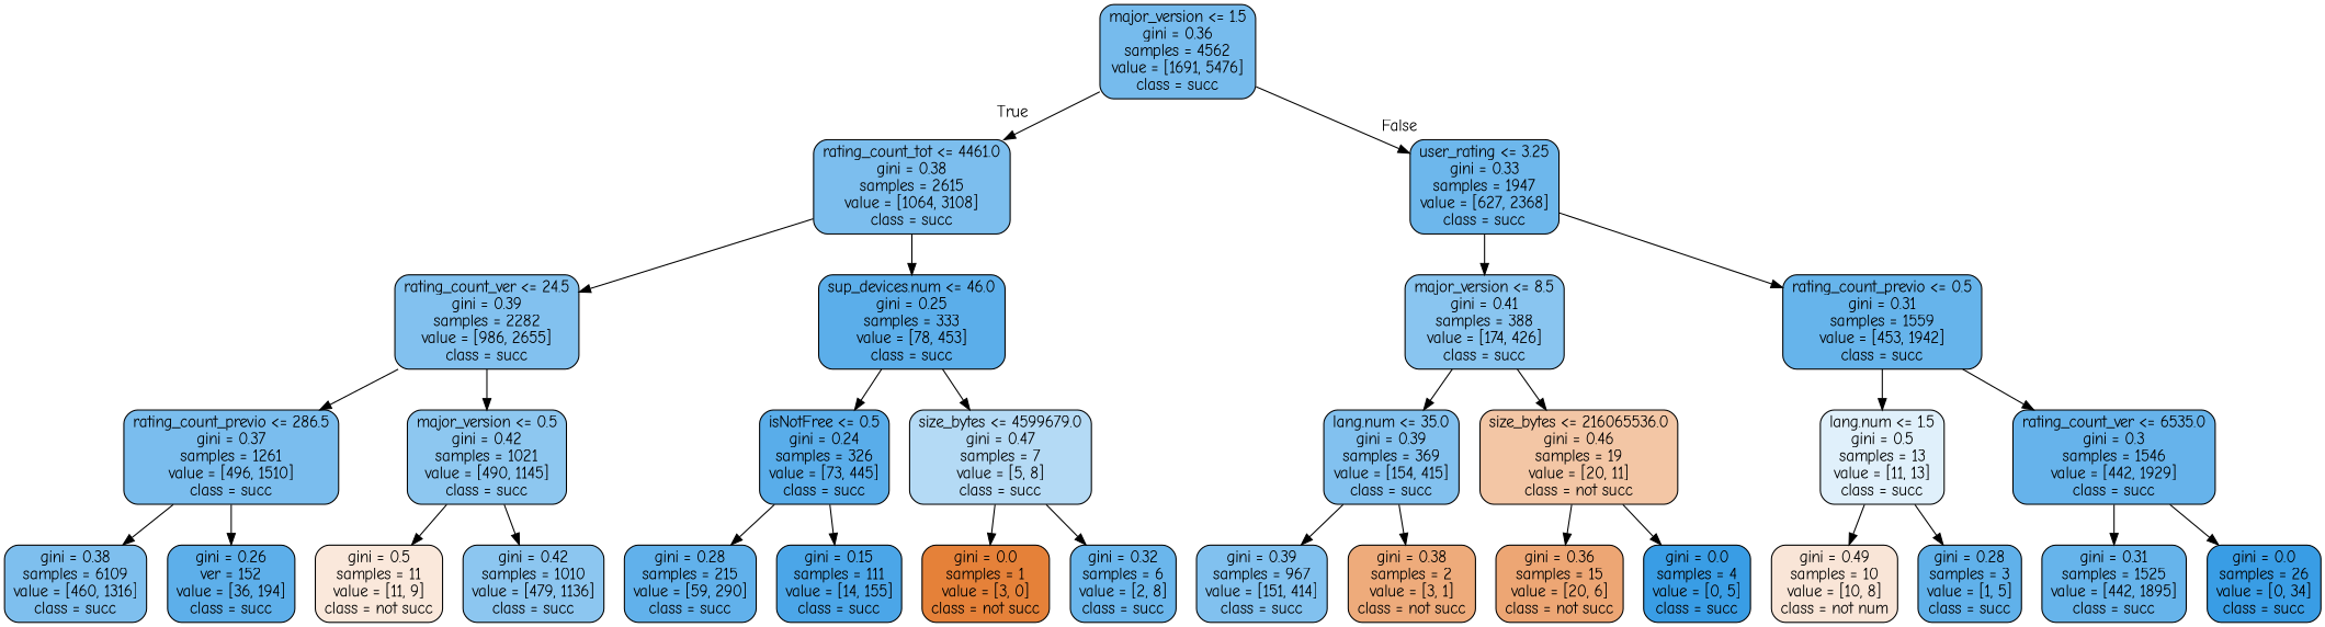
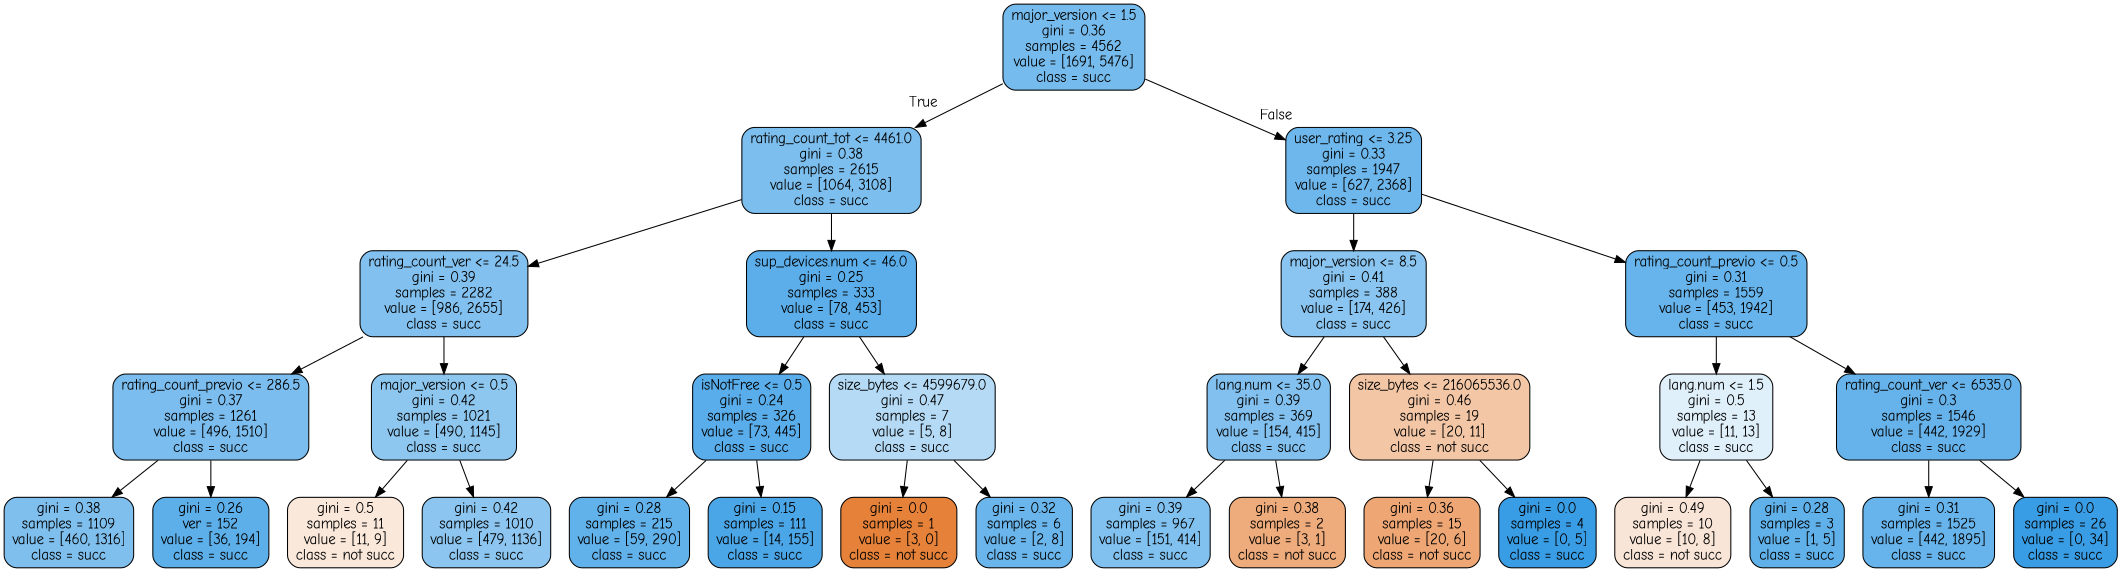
  digraph {
    fontname="Comic Neue"
    node [color=black fillcolor="#399de5a0" fontname="Comic Neue" shape=box style="filled, rounded"]
    edge [fontname="Comic Neue"]
    n1 [fillcolor="#399de5b0" label="major_version <= 1.5\ngini = 0.36\nsamples = 4562\nvalue = [1691, 5476]\nclass = succ"]
    n2 [fillcolor="#399de5a8" label="rating_count_tot <= 4461.0\ngini = 0.38\nsamples = 2615\nvalue = [1064, 3108]\nclass = succ"]
    n3 [fillcolor="#399de5bb" label="user_rating <= 3.25\ngini = 0.33\nsamples = 1947\nvalue = [627, 2368]\nclass = succ"]
    n4 [label="rating_count_ver <= 24.5\ngini = 0.39\nsamples = 2282\nvalue = [986, 2655]\nclass = succ"]
    n5 [fillcolor="#399de5d3" label="sup_devices.num <= 46.0\ngini = 0.25\nsamples = 333\nvalue = [78, 453]\nclass = succ"]
    n6 [fillcolor="#399de597" label="major_version <= 8.5\ngini = 0.41\nsamples = 388\nvalue = [174, 426]\nclass = succ"]
    n7 [fillcolor="#399de5c4" label="rating_count_previo <= 0.5\ngini = 0.31\nsamples = 1559\nvalue = [453, 1942]\nclass = succ"]
    n8 [fillcolor="#399de5ab" label="rating_count_previo <= 286.5\ngini = 0.37\nsamples = 1261\nvalue = [496, 1510]\nclass = succ"]
    n9 [fillcolor="#399de592" label="major_version <= 0.5\ngini = 0.42\nsamples = 1021\nvalue = [490, 1145]\nclass = succ"]
    n10 [fillcolor="#399de5d5" label="isNotFree <= 0.5\ngini = 0.24\nsamples = 326\nvalue = [73, 445]\nclass = succ"]
    n11 [fillcolor="#399de560" label="size_bytes <= 4599679.0\ngini = 0.47\nsamples = 7\nvalue = [5, 8]\nclass = succ"]
-   n12 [fillcolor="#399de5a6" label="gini = 0.38\nsamples = 6109\nvalue = [460, 1316]\nclass = succ"]
+   n12 [fillcolor="#399de5a6" label="gini = 0.38\nsamples = 1109\nvalue = [460, 1316]\nclass = succ"]
    n13 [fillcolor="#399de5d0" label="gini = 0.26\nver = 152\nvalue = [36, 194]\nclass = succ"]
    n14 [fillcolor="#e581392e" label="gini = 0.5\nsamples = 11\nvalue = [11, 9]\nclass = not succ"]
    n15 [fillcolor="#399de593" label="gini = 0.42\nsamples = 1010\nvalue = [479, 1136]\nclass = succ"]
    n16 [fillcolor="#399de5cb" label="gini = 0.28\nsamples = 215\nvalue = [59, 290]\nclass = succ"]
    n17 [fillcolor="#399de5e8" label="gini = 0.15\nsamples = 111\nvalue = [14, 155]\nclass = succ"]
    n18 [fillcolor="#e58139ff" label="gini = 0.0\nsamples = 1\nvalue = [3, 0]\nclass = not succ"]
    n19 [fillcolor="#399de5bf" label="gini = 0.32\nsamples = 6\nvalue = [2, 8]\nclass = succ"]
    n20 [label="lang.num <= 35.0\ngini = 0.39\nsamples = 369\nvalue = [154, 415]\nclass = succ"]
    n21 [fillcolor="#e5813973" label="size_bytes <= 216065536.0\ngini = 0.46\nsamples = 19\nvalue = [20, 11]\nclass = not succ"]
    n22 [fillcolor="#399de527" label="lang.num <= 1.5\ngini = 0.5\nsamples = 13\nvalue = [11, 13]\nclass = succ"]
    n23 [fillcolor="#399de5c5" label="rating_count_ver <= 6535.0\ngini = 0.3\nsamples = 1546\nvalue = [442, 1929]\nclass = succ"]
    n24 [fillcolor="#399de5a2" label="gini = 0.39\nsamples = 967\nvalue = [151, 414]\nclass = succ"]
    n25 [fillcolor="#e58139aa" label="gini = 0.38\nsamples = 2\nvalue = [3, 1]\nclass = not succ"]
    n26 [fillcolor="#e58139b3" label="gini = 0.36\nsamples = 15\nvalue = [20, 6]\nclass = not succ"]
    n27 [fillcolor="#399de5ff" label="gini = 0.0\nsamples = 4\nvalue = [0, 5]\nclass = succ"]
-   n28 [fillcolor="#e5813933" label="gini = 0.49\nsamples = 10\nvalue = [10, 8]\nclass = not num"]
+   n28 [fillcolor="#e5813933" label="gini = 0.49\nsamples = 10\nvalue = [10, 8]\nclass = not succ"]
    n29 [fillcolor="#399de5cc" label="gini = 0.28\nsamples = 3\nvalue = [1, 5]\nclass = succ"]
    n30 [fillcolor="#399de5c4" label="gini = 0.31\nsamples = 1525\nvalue = [442, 1895]\nclass = succ"]
    n31 [fillcolor="#399de5ff" label="gini = 0.0\nsamples = 26\nvalue = [0, 34]\nclass = succ"]
    n1 -> n2 [headlabel=True labelangle=45 labeldistance=2.5]
    n1 -> n3 [headlabel=False labelangle=-45 labeldistance=2.5]
    n2 -> n4
    n2 -> n5
    n3 -> n6
    n3 -> n7
    n4 -> n8
    n4 -> n9
    n5 -> n10
    n5 -> n11
    n6 -> n20
    n6 -> n21
    n7 -> n22
    n7 -> n23
    n8 -> n12
    n8 -> n13
    n9 -> n14
    n9 -> n15
    n10 -> n16
    n10 -> n17
    n11 -> n18
    n11 -> n19
    n20 -> n24
    n20 -> n25
    n21 -> n26
    n21 -> n27
    n22 -> n28
    n22 -> n29
    n23 -> n30
    n23 -> n31
  }
